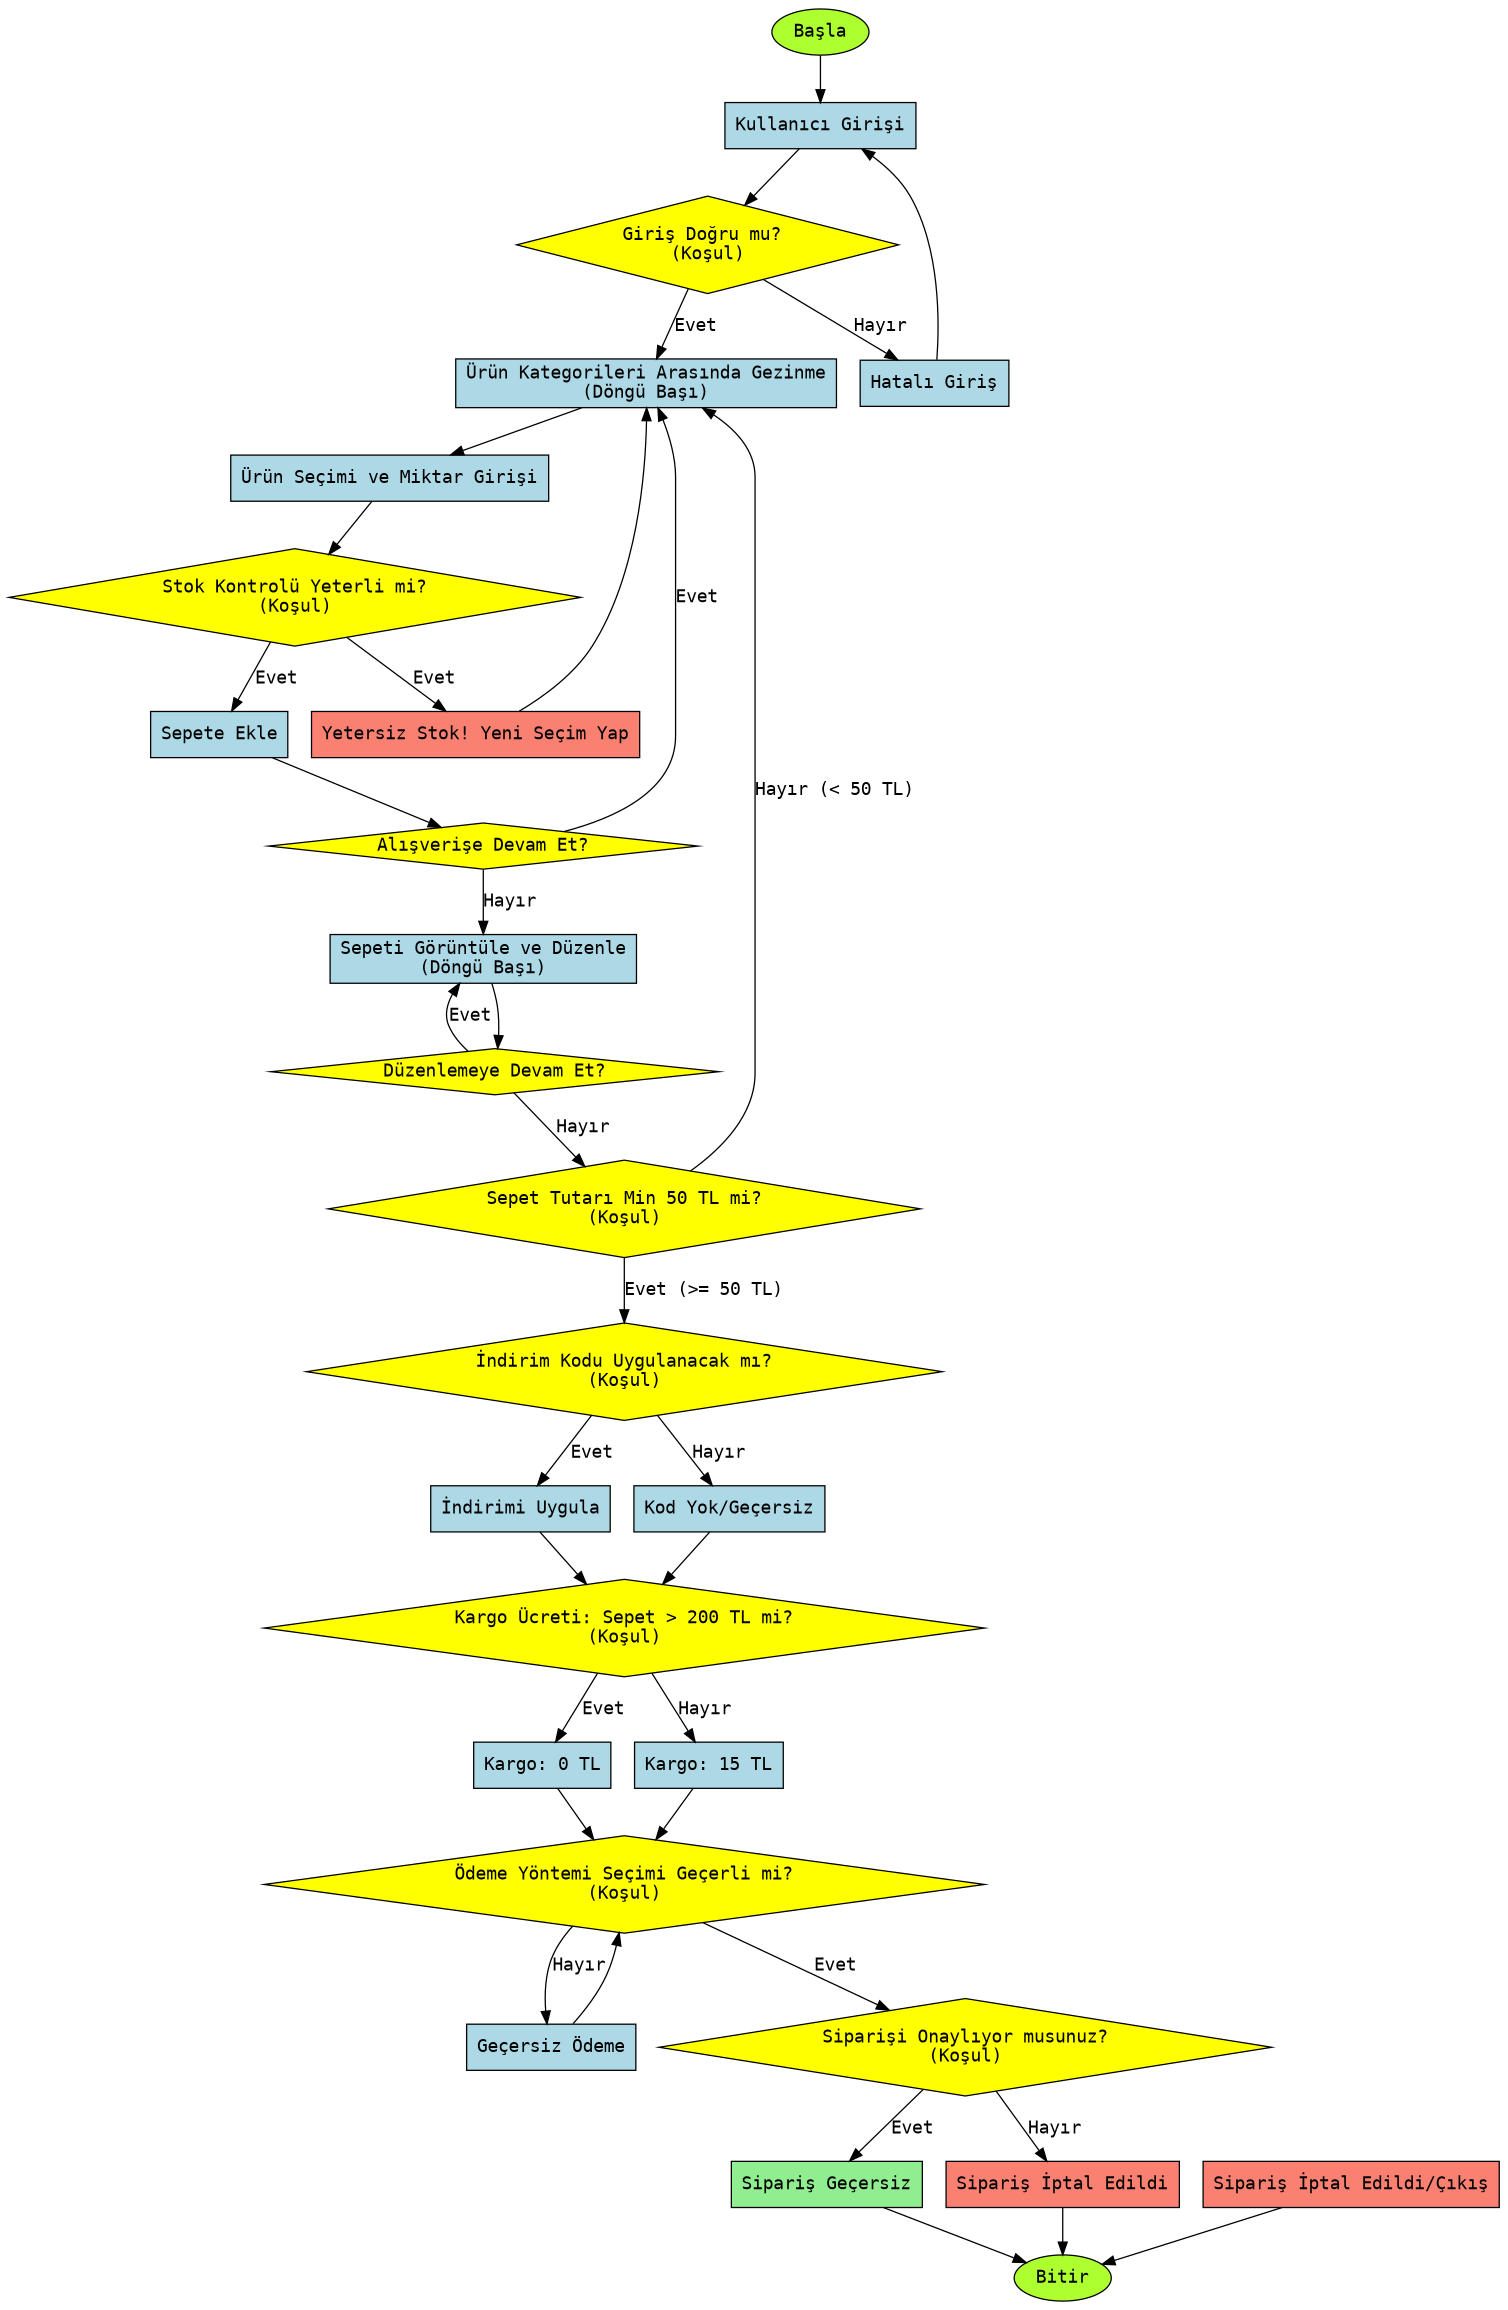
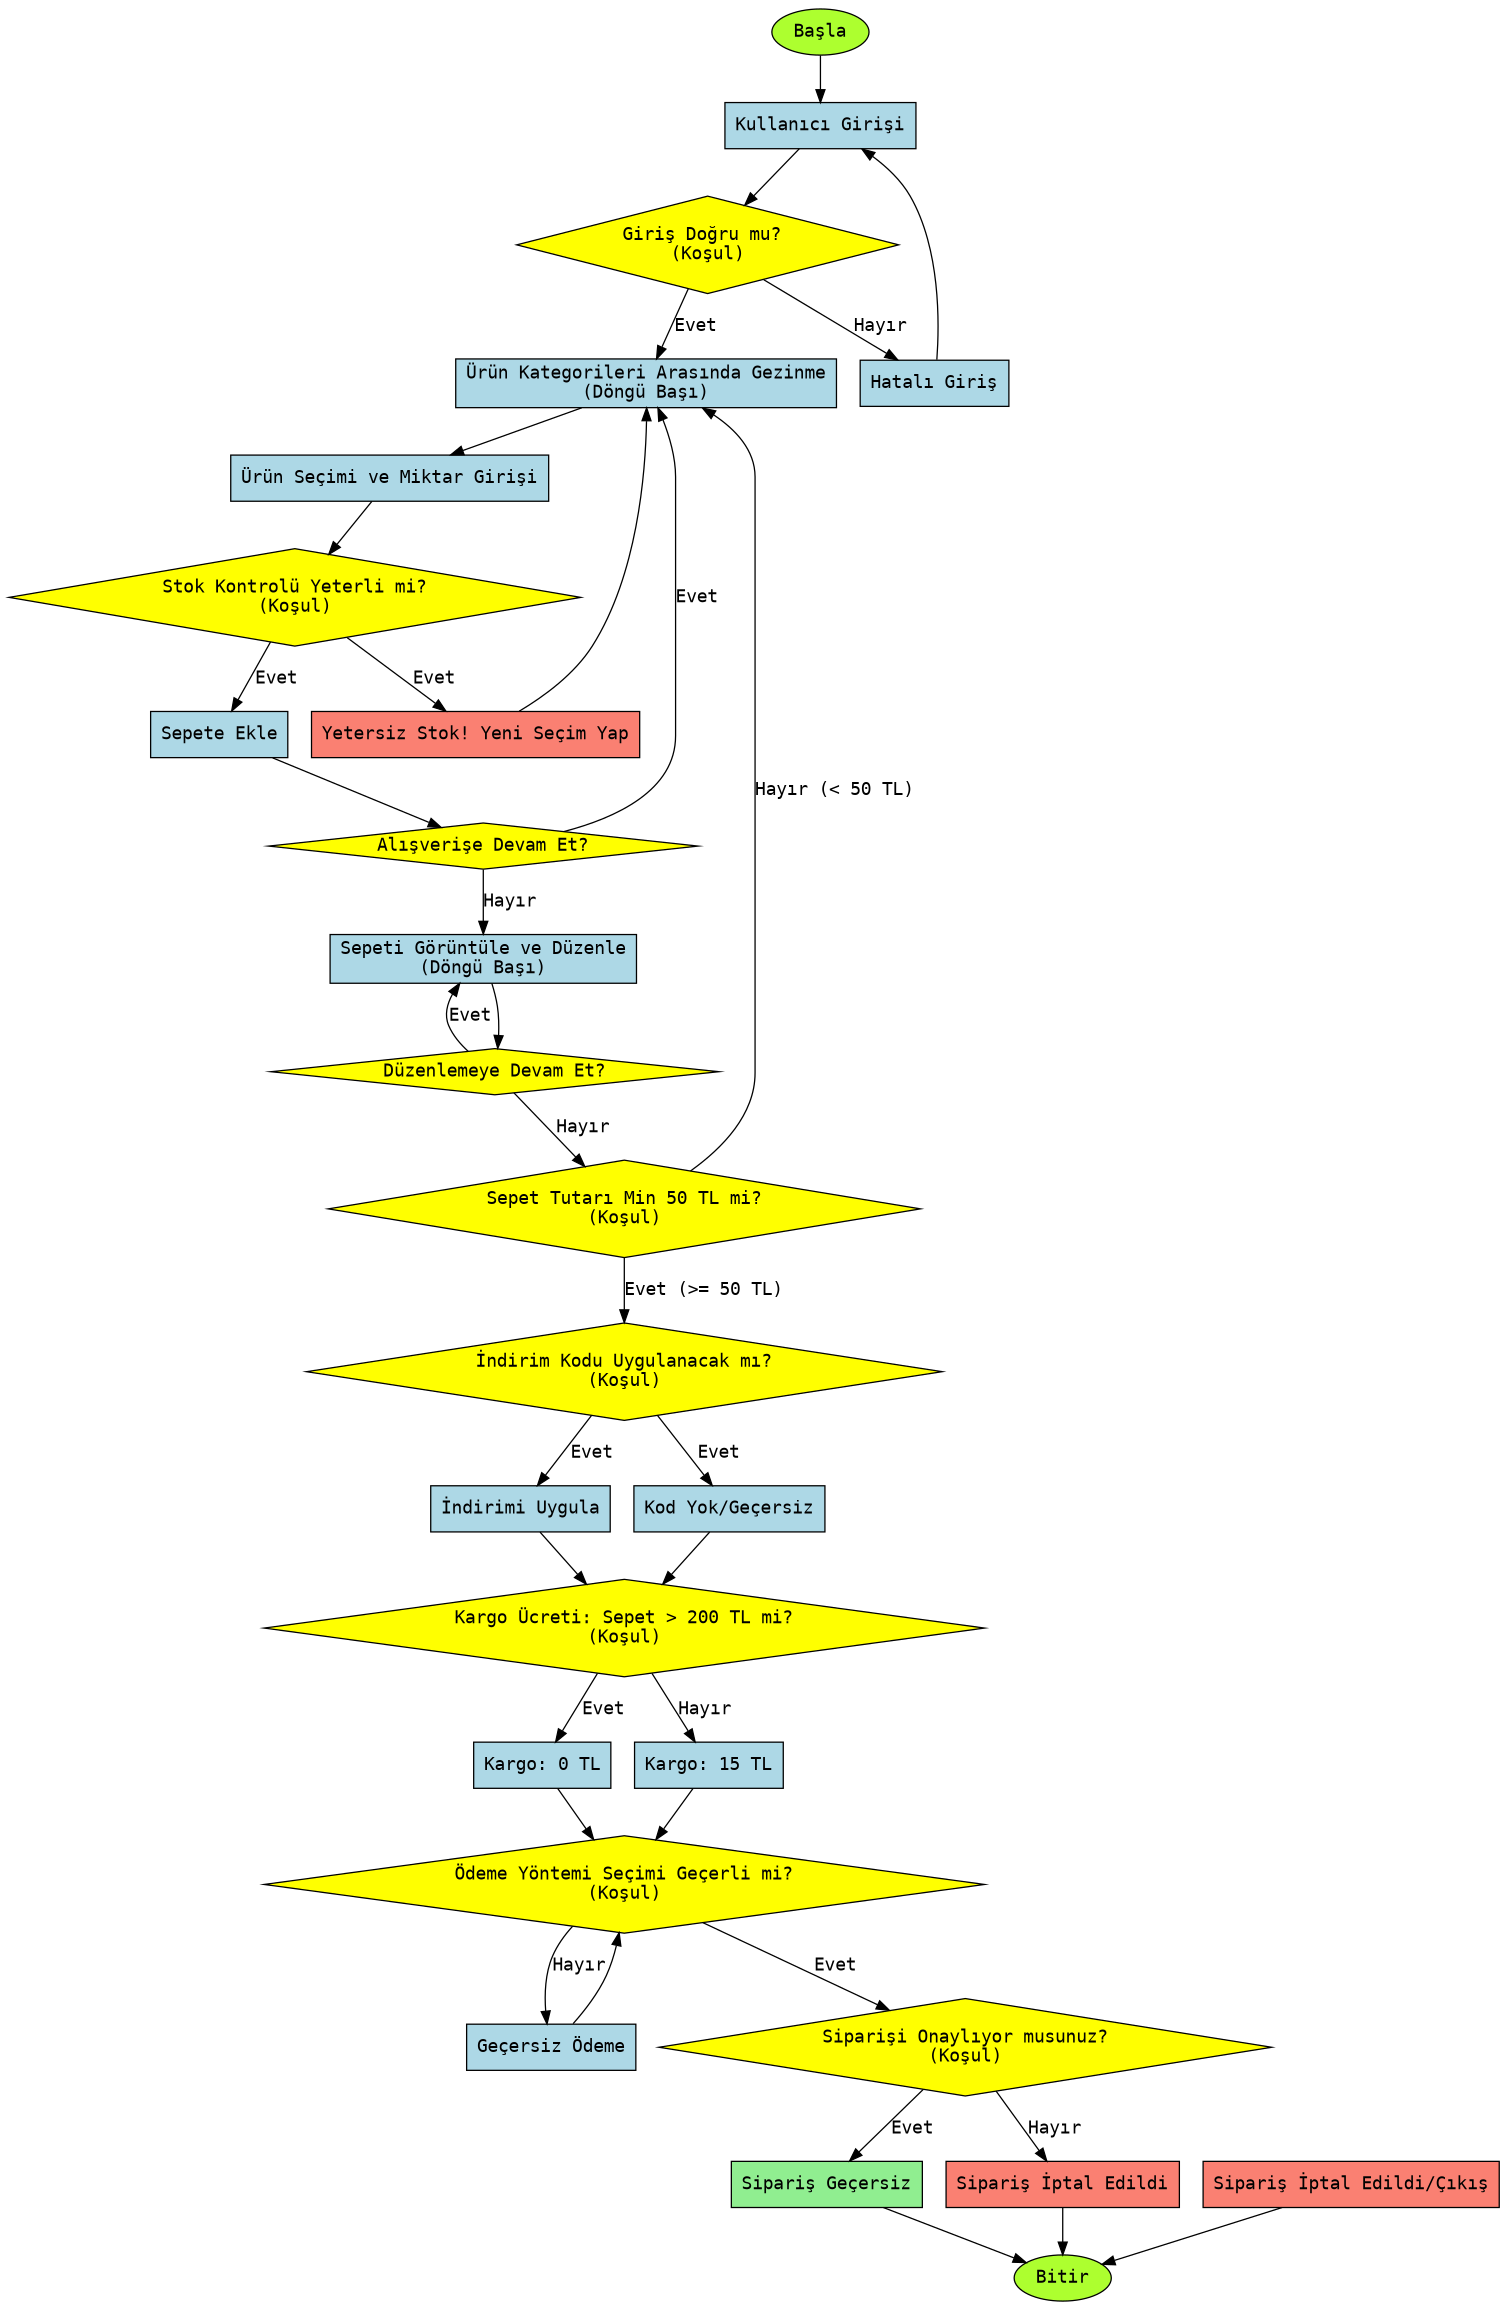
  digraph {
    fontname="DejaVu Sans Mono"
    rankdir=TB
    node [fillcolor=lightblue fontname="DejaVu Sans Mono" shape=box style=filled]
    edge [fontname="DejaVu Sans Mono"]
    n1 [fillcolor=greenyellow label="Başla" shape=oval]
    n2 [label="Kullanıcı Girişi"]
    n3 [fillcolor=yellow label="Giriş Doğru mu? \n(Koşul)" shape=diamond]
    n4 [label="Hatalı Giriş"]
    n5 [label="Ürün Kategorileri Arasında Gezinme\n(Döngü Başı)"]
    n6 [label="Ürün Seçimi ve Miktar Girişi"]
    n7 [fillcolor=yellow label="Stok Kontrolü Yeterli mi?\n(Koşul)" shape=diamond]
    n8 [label="Sepete Ekle"]
    n9 [fillcolor=salmon label="Yetersiz Stok! Yeni Seçim Yap"]
    n10 [fillcolor=yellow label="Alışverişe Devam Et?" shape=diamond]
    n11 [label="Sepeti Görüntüle ve Düzenle\n(Döngü Başı)"]
    n12 [fillcolor=yellow label="Düzenlemeye Devam Et?" shape=diamond]
    n13 [fillcolor=yellow label="Sepet Tutarı Min 50 TL mi?\n(Koşul)" shape=diamond]
    n14 [fillcolor=yellow label="İndirim Kodu Uygulanacak mı?\n(Koşul)" shape=diamond]
    n15 [label="İndirimi Uygula"]
    n16 [label="Kod Yok/Geçersiz"]
    n17 [fillcolor=salmon label="Sipariş İptal Edildi/Çıkış"]
    n18 [fillcolor=greenyellow label=Bitir shape=oval]
    n19 [fillcolor=yellow label="Kargo Ücreti: Sepet > 200 TL mi?\n(Koşul)" shape=diamond]
    n20 [label="Kargo: 0 TL"]
    n21 [label="Kargo: 15 TL"]
    n22 [fillcolor=yellow label="Ödeme Yöntemi Seçimi Geçerli mi?\n(Koşul)" shape=diamond]
    n23 [label="Geçersiz Ödeme"]
    n24 [fillcolor=yellow label="Siparişi Onaylıyor musunuz?\n(Koşul)" shape=diamond]
    n25 [fillcolor=lightgreen label="Sipariş Geçersiz"]
    n26 [fillcolor=salmon label="Sipariş İptal Edildi"]
    n1 -> n2
    n2 -> n3
    n3 -> n4 [label="Hayır"]
    n3 -> n5 [label=Evet]
    n4 -> n2
    n5 -> n6
    n6 -> n7
    n7 -> n8 [label=Evet]
    n7 -> n9 [label=Evet]
    n8 -> n10
    n9 -> n5
    n10 -> n5 [label=Evet]
    n10 -> n11 [label="Hayır"]
    n11 -> n12
    n12 -> n11 [label=Evet]
    n12 -> n13 [label="Hayır"]
    n13 -> n5 [label="Hayır (< 50 TL)"]
    n13 -> n14 [label="Evet (>= 50 TL)"]
    n14 -> n15 [label=Evet]
-   n14 -> n16 [label="Hayır"]
+   n14 -> n16 [label=Evet]
    n15 -> n19
    n16 -> n19
    n17 -> n18
    n19 -> n20 [label=Evet]
    n19 -> n21 [label="Hayır"]
    n20 -> n22
    n21 -> n22
    n22 -> n23 [label="Hayır"]
    n22 -> n24 [label=Evet]
    n23 -> n22
    n24 -> n25 [label=Evet]
    n24 -> n26 [label="Hayır"]
    n25 -> n18
    n26 -> n18
  }
